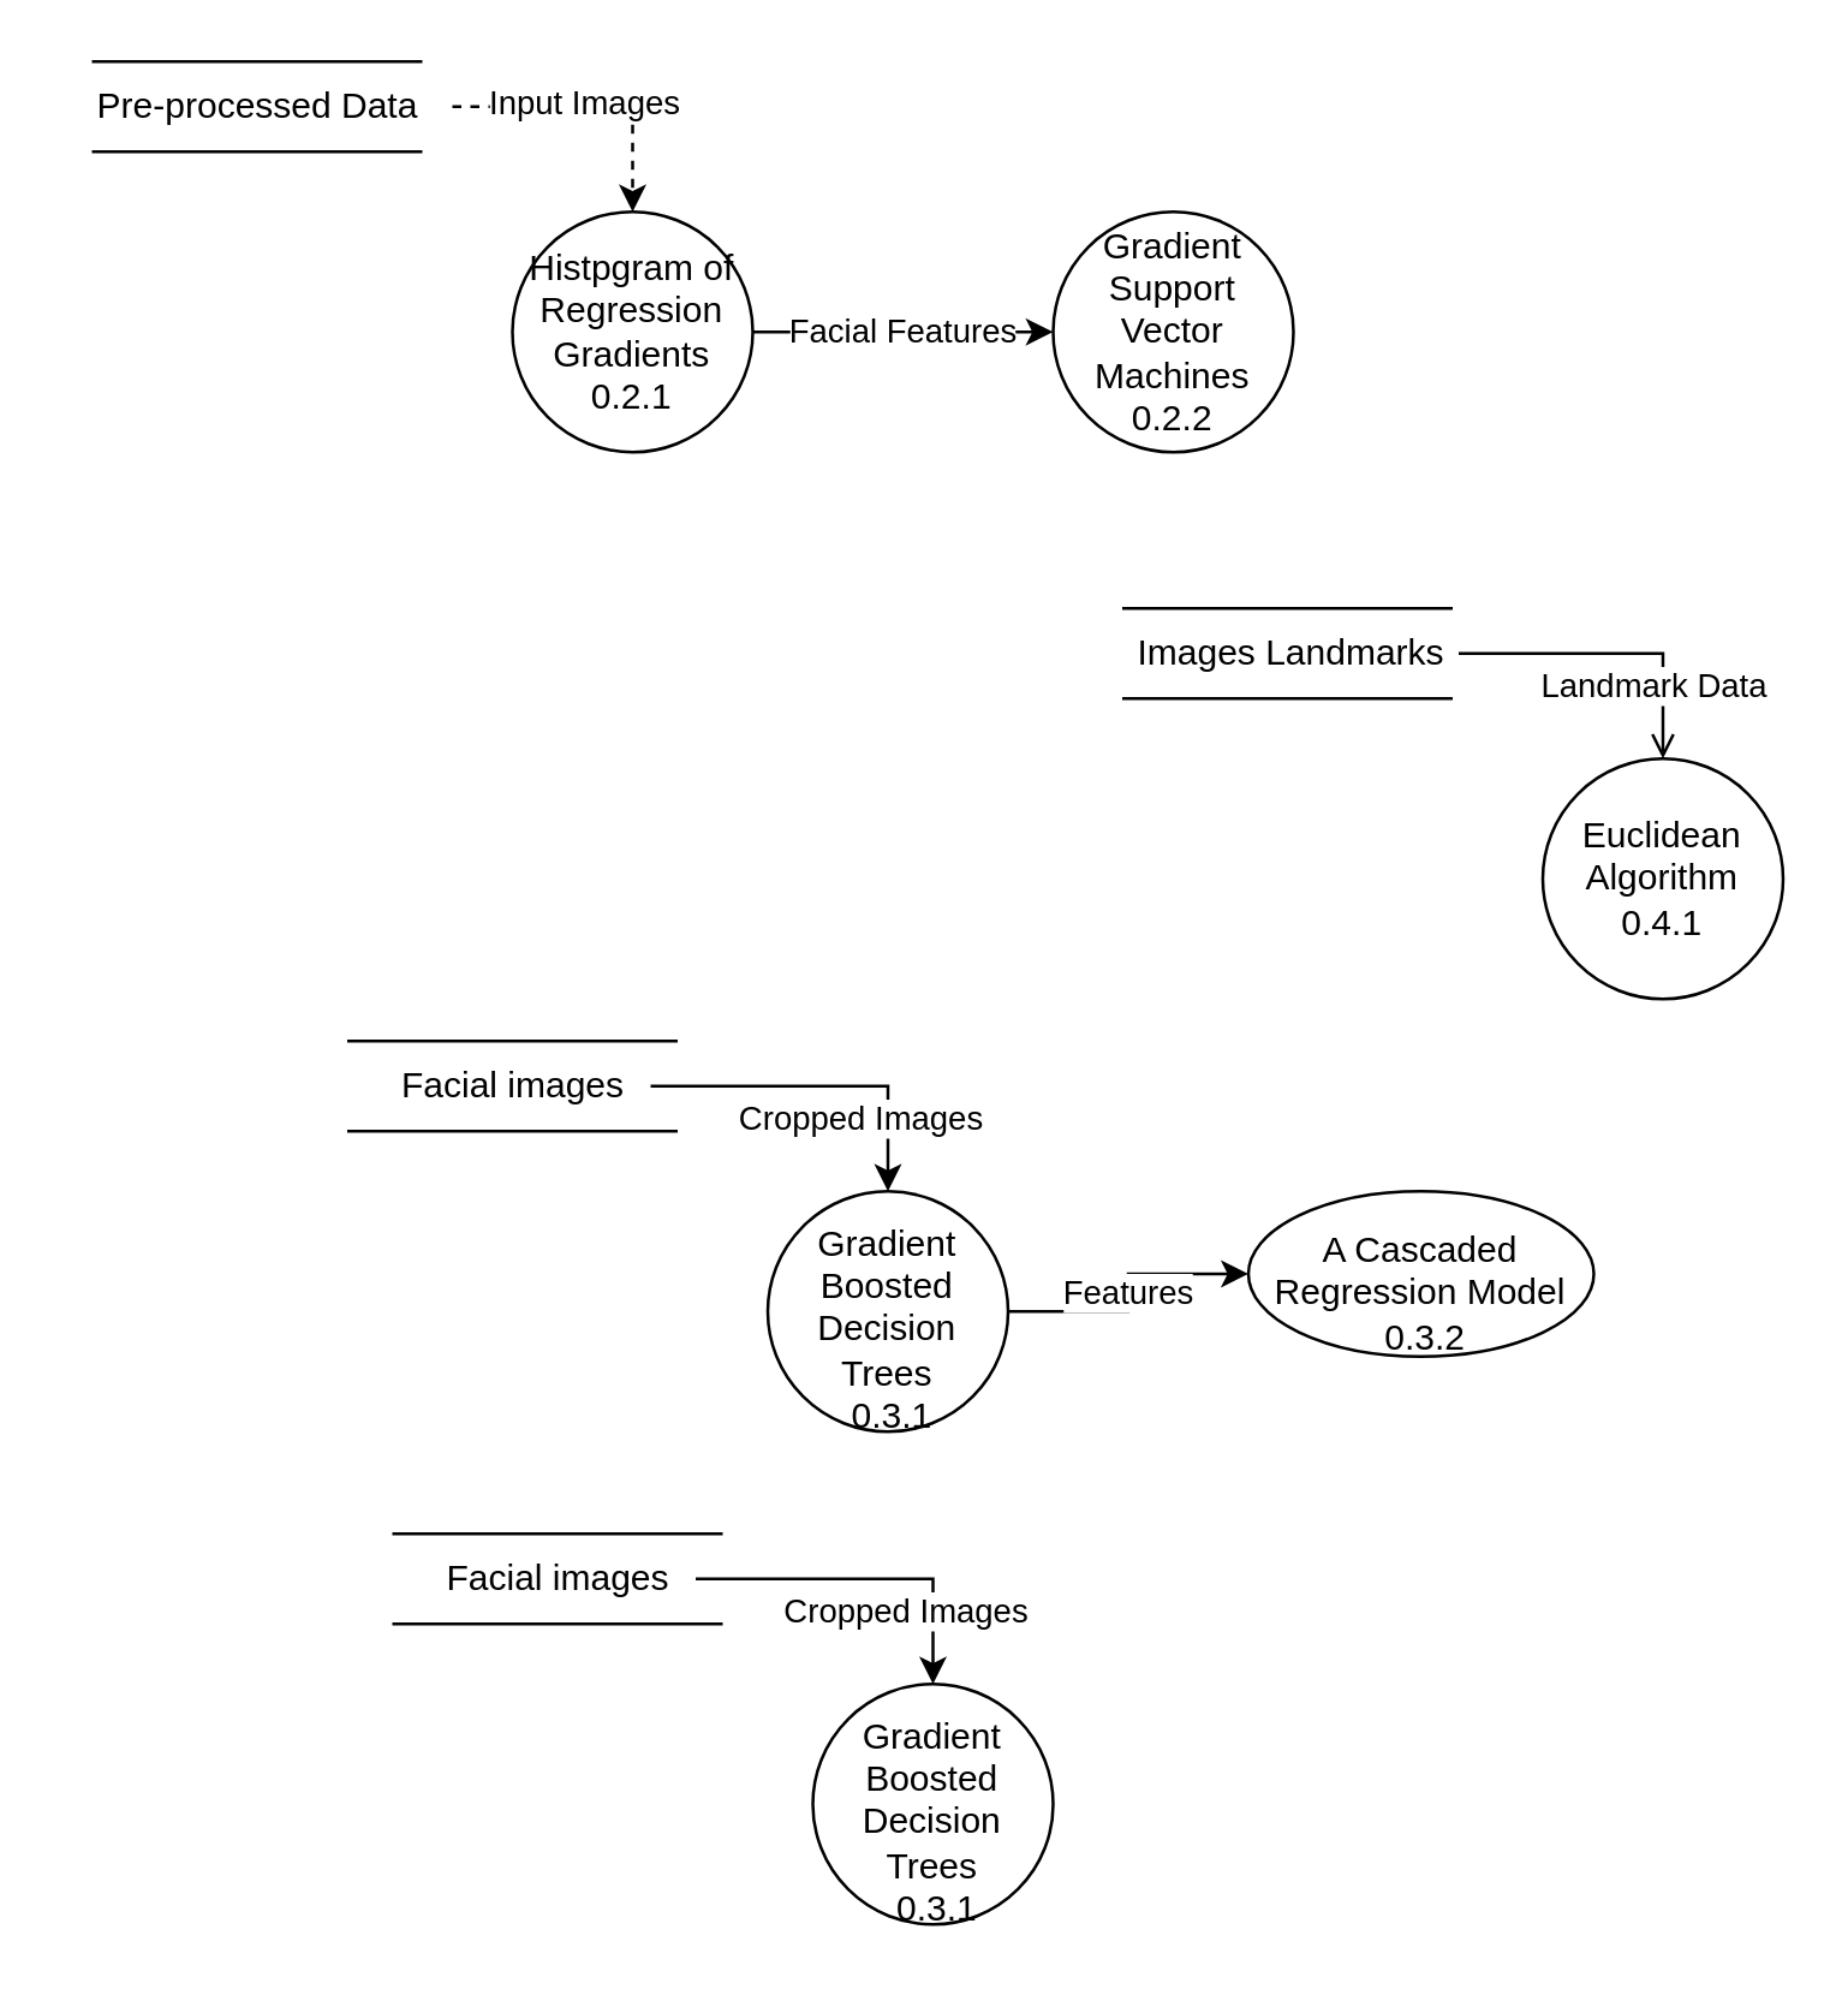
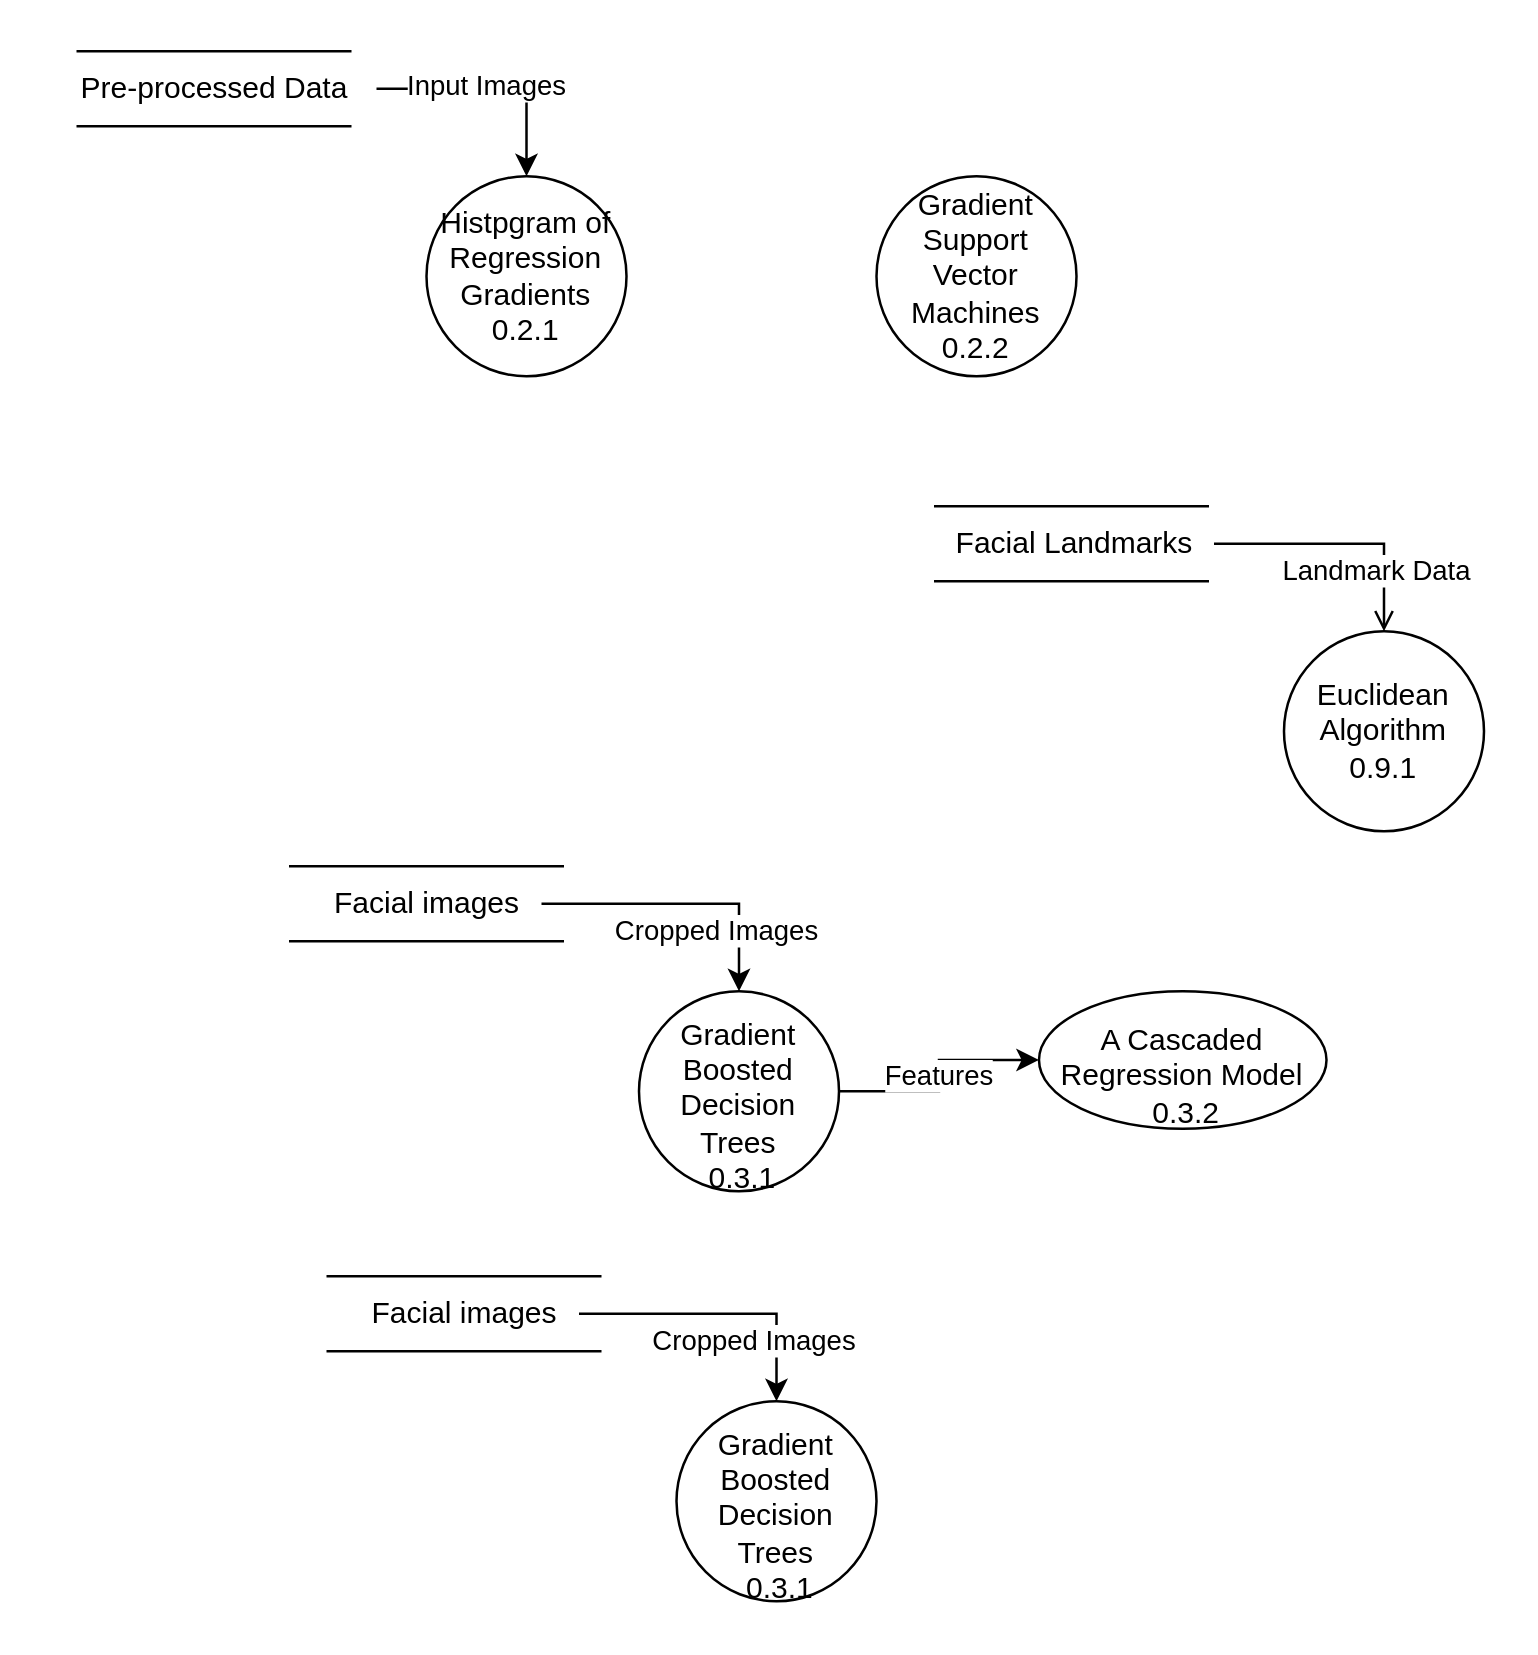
  <mxCell id="0" />
  <mxCell id="1" parent="0" />
  <mxCell id="2" value="Gradient Support Vector Machines&lt;br&gt;0.2.2" style="ellipse;whiteSpace=wrap;html=1;aspect=fixed;" parent="1" vertex="1"><mxGeometry x="350" y="70" width="80" height="80" as="geometry" /></mxCell>
- <mxCell id="3" value="Facial Features" style="edgeStyle=orthogonalEdgeStyle;rounded=0;orthogonalLoop=1;jettySize=auto;html=1;entryX=0;entryY=0.5;entryDx=0;entryDy=0;" parent="1" source="4" target="2" edge="1"><mxGeometry relative="1" as="geometry" /></mxCell>
  <mxCell id="4" value="Histpgram of Regression Gradients&lt;br&gt;0.2.1" style="ellipse;whiteSpace=wrap;html=1;aspect=fixed;" parent="1" vertex="1"><mxGeometry x="170" y="70" width="80" height="80" as="geometry" /></mxCell>
  <mxCell id="5" value="" style="endArrow=none;html=1;rounded=0;" parent="1" edge="1"><mxGeometry width="50" height="50" relative="1" as="geometry"><mxPoint x="30" y="50" as="sourcePoint" /><mxPoint x="140" y="50" as="targetPoint" /></mxGeometry></mxCell>
- <mxCell id="6" value="" style="edgeStyle=orthogonalEdgeStyle;rounded=0;orthogonalLoop=1;jettySize=auto;html=1;dashed=1;" parent="1" source="8" target="4" edge="1"><mxGeometry relative="1" as="geometry" /></mxCell>
+ <mxCell id="6" value="" style="edgeStyle=orthogonalEdgeStyle;rounded=0;orthogonalLoop=1;jettySize=auto;html=1;" parent="1" source="8" target="4" edge="1"><mxGeometry relative="1" as="geometry" /></mxCell>
  <mxCell id="7" value="Input Images" style="edgeLabel;html=1;align=center;verticalAlign=middle;resizable=0;points=[];" parent="6" vertex="1" connectable="0"><mxGeometry x="-0.095" y="2" relative="1" as="geometry"><mxPoint as="offset" /></mxGeometry></mxCell>
  <mxCell id="8" value="Pre-processed Data" style="text;html=1;align=center;verticalAlign=middle;resizable=0;points=[];autosize=1;strokeColor=none;fillColor=none;" parent="1" vertex="1"><mxGeometry x="20" y="20" width="130" height="30" as="geometry" /></mxCell>
  <mxCell id="9" value="" style="endArrow=none;html=1;rounded=0;" parent="1" edge="1"><mxGeometry width="50" height="50" relative="1" as="geometry"><mxPoint x="30" y="20" as="sourcePoint" /><mxPoint x="140" y="20" as="targetPoint" /></mxGeometry></mxCell>
  <mxCell id="10" value="Features" style="edgeStyle=orthogonalEdgeStyle;rounded=0;orthogonalLoop=1;jettySize=auto;html=1;" parent="1" source="11" target="23" edge="1"><mxGeometry relative="1" as="geometry" /></mxCell>
  <mxCell id="11" value="&lt;p class=&quot;MsoNormal&quot;&gt;&lt;/p&gt;Gradient Boosted Decision Trees&lt;br&gt;&amp;nbsp;0.3.1" style="ellipse;whiteSpace=wrap;html=1;aspect=fixed;" parent="1" vertex="1"><mxGeometry x="255" y="396" width="80" height="80" as="geometry" /></mxCell>
  <mxCell id="12" value="" style="endArrow=none;html=1;rounded=0;" parent="1" edge="1"><mxGeometry width="50" height="50" relative="1" as="geometry"><mxPoint x="115" y="376" as="sourcePoint" /><mxPoint x="225" y="376" as="targetPoint" /></mxGeometry></mxCell>
  <mxCell id="13" value="" style="edgeStyle=orthogonalEdgeStyle;rounded=0;orthogonalLoop=1;jettySize=auto;html=1;" parent="1" source="15" target="11" edge="1"><mxGeometry relative="1" as="geometry" /></mxCell>
  <mxCell id="14" value="Cropped Images" style="edgeLabel;html=1;align=center;verticalAlign=middle;resizable=0;points=[];" parent="13" vertex="1" connectable="0"><mxGeometry x="-0.095" y="2" relative="1" as="geometry"><mxPoint x="17" y="12" as="offset" /></mxGeometry></mxCell>
  <mxCell id="15" value="Facial images" style="text;html=1;align=center;verticalAlign=middle;resizable=0;points=[];autosize=1;strokeColor=none;fillColor=none;" parent="1" vertex="1"><mxGeometry x="124" y="348" width="92" height="26" as="geometry" /></mxCell>
  <mxCell id="16" value="" style="endArrow=none;html=1;rounded=0;" parent="1" edge="1"><mxGeometry width="50" height="50" relative="1" as="geometry"><mxPoint x="115" y="346" as="sourcePoint" /><mxPoint x="225" y="346" as="targetPoint" /></mxGeometry></mxCell>
- <mxCell id="17" value="Euclidean Algorithm&lt;br&gt;0.4.1" style="ellipse;whiteSpace=wrap;html=1;aspect=fixed;" parent="1" vertex="1"><mxGeometry x="513" y="252" width="80" height="80" as="geometry" /></mxCell>
+ <mxCell id="17" value="Euclidean Algorithm&lt;br&gt;0.9.1" style="ellipse;whiteSpace=wrap;html=1;aspect=fixed;" parent="1" vertex="1"><mxGeometry x="513" y="252" width="80" height="80" as="geometry" /></mxCell>
  <mxCell id="18" value="" style="endArrow=none;html=1;rounded=0;" parent="1" edge="1"><mxGeometry width="50" height="50" relative="1" as="geometry"><mxPoint x="373" y="232" as="sourcePoint" /><mxPoint x="483" y="232" as="targetPoint" /></mxGeometry></mxCell>
  <mxCell id="19" value="" style="edgeStyle=orthogonalEdgeStyle;rounded=0;orthogonalLoop=1;jettySize=auto;html=1;endArrow=open;" parent="1" source="21" target="17" edge="1"><mxGeometry relative="1" as="geometry" /></mxCell>
  <mxCell id="20" value="Landmark Data" style="edgeLabel;html=1;align=center;verticalAlign=middle;resizable=0;points=[];" parent="19" vertex="1" connectable="0"><mxGeometry x="-0.095" y="2" relative="1" as="geometry"><mxPoint x="17" y="12" as="offset" /></mxGeometry></mxCell>
- <mxCell id="21" value="Images Landmarks" style="text;html=1;align=center;verticalAlign=middle;resizable=0;points=[];autosize=1;strokeColor=none;fillColor=none;" parent="1" vertex="1"><mxGeometry x="372" y="204" width="113" height="26" as="geometry" /></mxCell>
+ <mxCell id="21" value="Facial Landmarks" style="text;html=1;align=center;verticalAlign=middle;resizable=0;points=[];autosize=1;strokeColor=none;fillColor=none;" parent="1" vertex="1"><mxGeometry x="372" y="204" width="113" height="26" as="geometry" /></mxCell>
  <mxCell id="22" value="" style="endArrow=none;html=1;rounded=0;" parent="1" edge="1"><mxGeometry width="50" height="50" relative="1" as="geometry"><mxPoint x="373" y="202" as="sourcePoint" /><mxPoint x="483" y="202" as="targetPoint" /></mxGeometry></mxCell>
  <mxCell id="23" value="&lt;p class=&quot;MsoNormal&quot;&gt;&lt;/p&gt;A Cascaded Regression Model&lt;br&gt;&amp;nbsp;0.3.2" style="ellipse;whiteSpace=wrap;html=1;aspect=fixed;" parent="1" vertex="1"><mxGeometry x="415" y="396" width="115" height="55" as="geometry" /></mxCell>
  <mxCell id="24" value="&lt;p class=&quot;MsoNormal&quot;&gt;&lt;/p&gt;Gradient Boosted Decision Trees&lt;br&gt;&amp;nbsp;0.3.1" style="ellipse;whiteSpace=wrap;html=1;aspect=fixed;" vertex="1" parent="1"><mxGeometry x="270" y="560" width="80" height="80" as="geometry" /></mxCell>
  <mxCell id="25" value="" style="endArrow=none;html=1;rounded=0;" edge="1" parent="1"><mxGeometry width="50" height="50" relative="1" as="geometry"><mxPoint x="130" y="540" as="sourcePoint" /><mxPoint x="240" y="540" as="targetPoint" /></mxGeometry></mxCell>
  <mxCell id="26" value="" style="edgeStyle=orthogonalEdgeStyle;rounded=0;orthogonalLoop=1;jettySize=auto;html=1;" edge="1" parent="1" source="28" target="24"><mxGeometry relative="1" as="geometry" /></mxCell>
  <mxCell id="27" value="Cropped Images" style="edgeLabel;html=1;align=center;verticalAlign=middle;resizable=0;points=[];" vertex="1" connectable="0" parent="26"><mxGeometry x="-0.095" y="2" relative="1" as="geometry"><mxPoint x="17" y="12" as="offset" /></mxGeometry></mxCell>
  <mxCell id="28" value="Facial images" style="text;html=1;align=center;verticalAlign=middle;resizable=0;points=[];autosize=1;strokeColor=none;fillColor=none;" vertex="1" parent="1"><mxGeometry x="139" y="512" width="92" height="26" as="geometry" /></mxCell>
  <mxCell id="29" value="" style="endArrow=none;html=1;rounded=0;" edge="1" parent="1"><mxGeometry width="50" height="50" relative="1" as="geometry"><mxPoint x="130" y="510" as="sourcePoint" /><mxPoint x="240" y="510" as="targetPoint" /></mxGeometry></mxCell>
